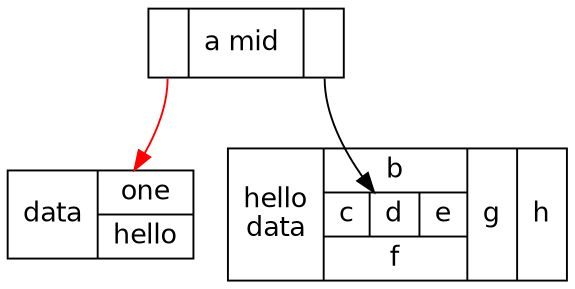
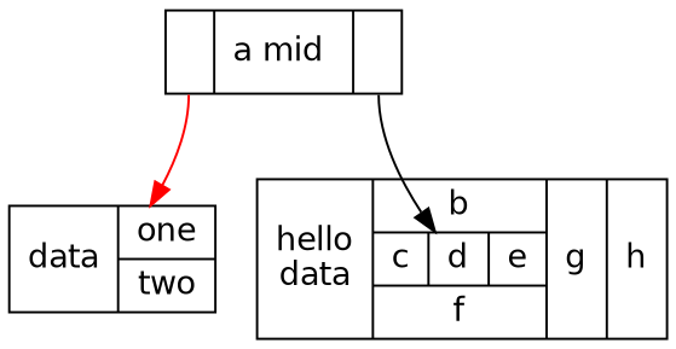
  digraph {
    fontname="DejaVu Sans"
    node [fontname="DejaVu Sans" shape=record]
    edge [fontname="DejaVu Sans"]
    n1 [label="<f0> |<f1>a\ mid |<f2> "]
-   n2 [label="data|{<f0> one|<f1> hello}"]
+   n2 [label="data|{<f0> one|<f1> two}"]
    n3 [label="hello\ndata |{ <f0>b |{c|<here> d|e}| f}| g | h"]
    n1 -> n2 [color=red tailport=f0]
    n1 -> n3 [headport=here tailport=f2]
  }
